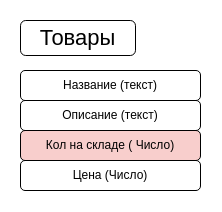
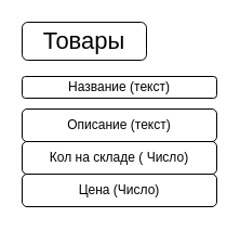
  <mxCell id="0" />
  <mxCell id="1" parent="0" />
  <mxCell id="2" value="Товары" style="rounded=1;whiteSpace=wrap;html=1;fontSize=22;" vertex="1" parent="1"><mxGeometry x="20" y="20" width="115" height="35" as="geometry" /></mxCell>
- <mxCell id="3" value="Название (текст)" style="rounded=1;whiteSpace=wrap;html=1;" vertex="1" parent="1"><mxGeometry x="20" y="70" width="180" height="30" as="geometry" /></mxCell>
+ <mxCell id="3" value="Название (текст)" style="rounded=1;whiteSpace=wrap;html=1;" vertex="1" parent="1"><mxGeometry x="20" y="70" width="180" height="20" as="geometry" /></mxCell>
  <mxCell id="4" value="Описание (текст)" style="rounded=1;whiteSpace=wrap;html=1;" vertex="1" parent="1"><mxGeometry x="20" y="100" width="180" height="30" as="geometry" /></mxCell>
- <mxCell id="5" value="Кол на складе ( Число)" style="rounded=1;whiteSpace=wrap;html=1;fillColor=#f8cecc;" vertex="1" parent="1"><mxGeometry x="20" y="130" width="180" height="30" as="geometry" /></mxCell>
+ <mxCell id="5" value="Кол на складе ( Число)" style="rounded=1;whiteSpace=wrap;html=1;" vertex="1" parent="1"><mxGeometry x="20" y="130" width="180" height="30" as="geometry" /></mxCell>
  <mxCell id="6" value="Цена (Число)" style="rounded=1;whiteSpace=wrap;html=1;" vertex="1" parent="1"><mxGeometry x="20" y="160" width="180" height="30" as="geometry" /></mxCell>
